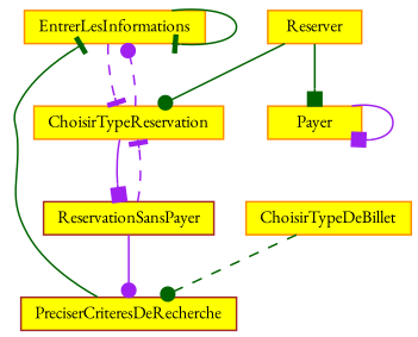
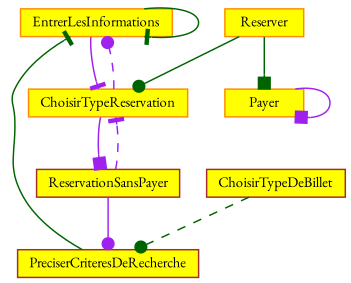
  digraph {
    fontname="EB Garamond"
    node [color=darkorange fillcolor=yellow fontname="EB Garamond" fontsize=10 shape=box style=filled]
    edge [arrowhead=tee color=purple fontname="EB Garamond"]
    EntrerLesInformations [height=0.01]
    ChoisirTypeReservation [height=0.01]
    ReservationSansPayer [color=brown height=0.01]
    PreciserCriteresDeRecherche [color=brown height=0.01]
    Reserver [height=0.01]
    Payer [height=0.01]
-   ChoisirTypeDeBillet [height=0.01]
+   ChoisirTypeDeBillet [color=brown height=0.01]
    EntrerLesInformations -> EntrerLesInformations [color=darkgreen]
-   EntrerLesInformations -> ChoisirTypeReservation [style=dashed]
+   EntrerLesInformations -> ChoisirTypeReservation
    ChoisirTypeReservation -> EntrerLesInformations [arrowhead=dot style=dashed]
    ChoisirTypeReservation -> ReservationSansPayer [arrowhead=box]
    ReservationSansPayer -> ChoisirTypeReservation [style=dashed]
    ReservationSansPayer -> PreciserCriteresDeRecherche [arrowhead=dot]
    PreciserCriteresDeRecherche -> EntrerLesInformations [color=darkgreen]
    Reserver -> ChoisirTypeReservation [arrowhead=dot color=darkgreen style=solid]
    Reserver -> Payer [arrowhead=box color=darkgreen]
    Payer -> Payer [arrowhead=box]
    ChoisirTypeDeBillet -> PreciserCriteresDeRecherche [arrowhead=dot color=darkgreen style=dashed]
  }
